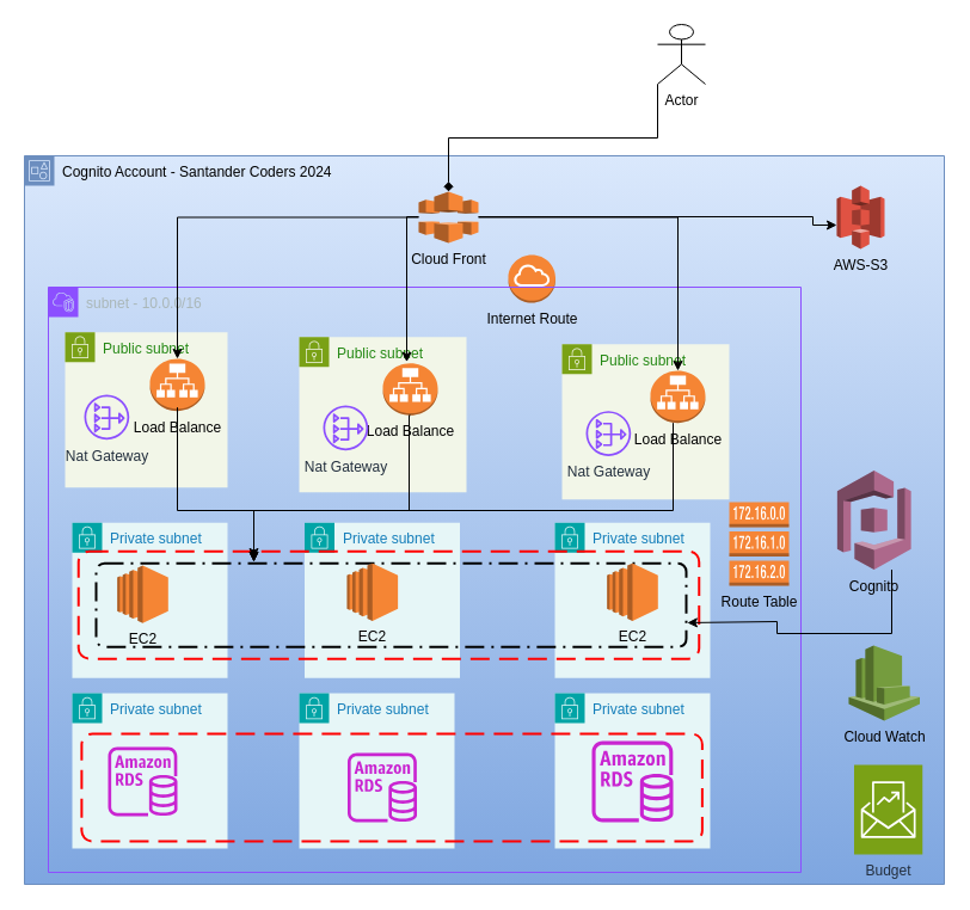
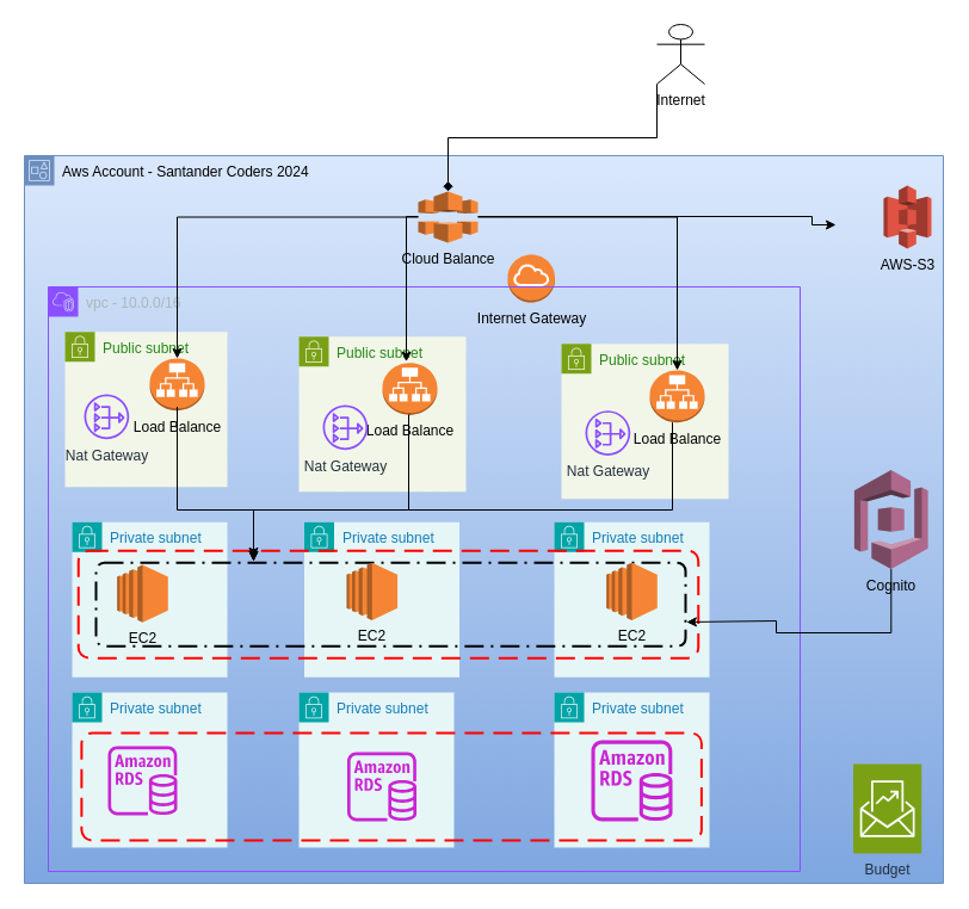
  <mxCell id="0" />
  <mxCell id="1" parent="0" />
- <mxCell id="2" value="Cognito Account - Santander Coders 2024" style="points=[[0,0],[0.25,0],[0.5,0],[0.75,0],[1,0],[1,0.25],[1,0.5],[1,0.75],[1,1],[0.75,1],[0.5,1],[0.25,1],[0,1],[0,0.75],[0,0.5],[0,0.25]];outlineConnect=0;html=1;whiteSpace=wrap;fontSize=12;fontStyle=0;container=1;pointerEvents=0;collapsible=0;recursiveResize=0;shape=mxgraph.aws4.group;grIcon=mxgraph.aws4.group_account;strokeColor=#6c8ebf;fillColor=#dae8fc;verticalAlign=top;align=left;spacingLeft=30;dashed=0;gradientColor=#7ea6e0;" parent="1" vertex="1"><mxGeometry y="130" width="770" height="610" as="geometry" x="20" /></mxCell>
- <mxCell id="3" value="Cognito&lt;div&gt;&lt;br&gt;&lt;/div&gt;" style="outlineConnect=0;dashed=0;verticalLabelPosition=bottom;verticalAlign=top;align=center;html=1;shape=mxgraph.aws3.cognito;fillColor=#AD688B;gradientColor=none;" parent="2" vertex="1"><mxGeometry x="680.38" y="263.5" width="61.75" height="83" as="geometry" /></mxCell>
- <mxCell id="4" value="Cloud Watch&lt;div&gt;&lt;br&gt;&lt;/div&gt;" style="outlineConnect=0;dashed=0;verticalLabelPosition=bottom;verticalAlign=top;align=center;html=1;shape=mxgraph.aws3.cloudwatch;fillColor=#759C3E;gradientColor=none;" parent="2" vertex="1"><mxGeometry x="690" y="410" width="59.5" height="63" as="geometry" /></mxCell>
- <mxCell id="5" value="Cloud Front&lt;div&gt;&lt;br&gt;&lt;/div&gt;" style="outlineConnect=0;dashed=0;verticalLabelPosition=bottom;verticalAlign=top;align=center;html=1;shape=mxgraph.aws3.cloudfront;fillColor=#F58536;gradientColor=none;" parent="2" vertex="1"><mxGeometry x="330" y="30" width="50" height="43" as="geometry" /></mxCell>
- <mxCell id="6" value="AWS-S3&lt;div&gt;&lt;br&gt;&lt;/div&gt;" style="outlineConnect=0;dashed=0;verticalLabelPosition=bottom;verticalAlign=top;align=center;html=1;shape=mxgraph.aws3.s3;fillColor=#E05243;gradientColor=none;" parent="2" vertex="1"><mxGeometry x="680" y="25" width="40" height="53" as="geometry" /></mxCell>
+ <mxCell id="2" value="Aws Account - Santander Coders 2024" style="points=[[0,0],[0.25,0],[0.5,0],[0.75,0],[1,0],[1,0.25],[1,0.5],[1,0.75],[1,1],[0.75,1],[0.5,1],[0.25,1],[0,1],[0,0.75],[0,0.5],[0,0.25]];outlineConnect=0;html=1;whiteSpace=wrap;fontSize=12;fontStyle=0;container=1;pointerEvents=0;collapsible=0;recursiveResize=0;shape=mxgraph.aws4.group;grIcon=mxgraph.aws4.group_account;strokeColor=#6c8ebf;fillColor=#dae8fc;verticalAlign=top;align=left;spacingLeft=30;dashed=0;gradientColor=#7ea6e0;" parent="1" vertex="1"><mxGeometry y="130" width="770" height="610" as="geometry" x="20" /></mxCell>
+ <mxCell id="3" value="Cognito&lt;div&gt;&lt;br&gt;&lt;/div&gt;" style="outlineConnect=0;dashed=0;verticalLabelPosition=bottom;verticalAlign=top;align=center;html=1;shape=mxgraph.aws3.cognito;fillColor=#AD688B;gradientColor=none;" parent="2" vertex="1"><mxGeometry x="695.38" y="263.5" width="61.75" height="83" as="geometry" /></mxCell>
+ <mxCell id="5" value="Cloud Balance&lt;div&gt;&lt;br&gt;&lt;/div&gt;" style="outlineConnect=0;dashed=0;verticalLabelPosition=bottom;verticalAlign=top;align=center;html=1;shape=mxgraph.aws3.cloudfront;fillColor=#F58536;gradientColor=none;" parent="2" vertex="1"><mxGeometry x="330" y="30" width="50" height="43" as="geometry" /></mxCell>
+ <mxCell id="6" value="AWS-S3&lt;div&gt;&lt;br&gt;&lt;/div&gt;" style="outlineConnect=0;dashed=0;verticalLabelPosition=bottom;verticalAlign=top;align=center;html=1;shape=mxgraph.aws3.s3;fillColor=#E05243;gradientColor=none;" parent="2" vertex="1"><mxGeometry x="720" y="25" width="40" height="53" as="geometry" /></mxCell>
  <mxCell id="7" value="Budget&lt;div&gt;&lt;br&gt;&lt;/div&gt;" style="sketch=0;points=[[0,0,0],[0.25,0,0],[0.5,0,0],[0.75,0,0],[1,0,0],[0,1,0],[0.25,1,0],[0.5,1,0],[0.75,1,0],[1,1,0],[0,0.25,0],[0,0.5,0],[0,0.75,0],[1,0.25,0],[1,0.5,0],[1,0.75,0]];outlineConnect=0;fontColor=#232F3E;fillColor=#7AA116;strokeColor=#ffffff;dashed=0;verticalLabelPosition=bottom;verticalAlign=top;align=center;html=1;fontSize=12;fontStyle=0;aspect=fixed;shape=mxgraph.aws4.resourceIcon;resIcon=mxgraph.aws4.budgets_2;" parent="2" vertex="1"><mxGeometry x="694.5" y="510" width="57.25" height="75" as="geometry" /></mxCell>
  <mxCell id="8" style="edgeStyle=orthogonalEdgeStyle;rounded=0;orthogonalLoop=1;jettySize=auto;html=1;" parent="2" edge="1"><mxGeometry relative="1" as="geometry"><mxPoint x="380" y="51" as="sourcePoint" /><mxPoint x="680" y="58" as="targetPoint" /><Array as="points"><mxPoint x="660" y="51" /><mxPoint x="660" y="58" /></Array></mxGeometry></mxCell>
- <mxCell id="9" value="Internet Route" style="outlineConnect=0;dashed=0;verticalLabelPosition=bottom;verticalAlign=top;align=center;html=1;shape=mxgraph.aws3.internet_gateway;fillColor=#F58534;gradientColor=none;" parent="2" vertex="1"><mxGeometry x="405" y="83" width="39.5" height="40" as="geometry" /></mxCell>
- <mxCell id="10" value="subnet - 10.0.0/16" style="points=[[0,0],[0.25,0],[0.5,0],[0.75,0],[1,0],[1,0.25],[1,0.5],[1,0.75],[1,1],[0.75,1],[0.5,1],[0.25,1],[0,1],[0,0.75],[0,0.5],[0,0.25]];outlineConnect=0;gradientColor=none;html=1;whiteSpace=wrap;fontSize=12;fontStyle=0;container=1;pointerEvents=0;collapsible=0;recursiveResize=0;shape=mxgraph.aws4.group;grIcon=mxgraph.aws4.group_vpc2;strokeColor=#8C4FFF;fillColor=none;verticalAlign=top;align=left;spacingLeft=30;fontColor=#AAB7B8;dashed=0;" parent="1" vertex="1"><mxGeometry x="40" y="240" width="630" height="490" as="geometry" /></mxCell>
+ <mxCell id="9" value="Internet Gateway" style="outlineConnect=0;dashed=0;verticalLabelPosition=bottom;verticalAlign=top;align=center;html=1;shape=mxgraph.aws3.internet_gateway;fillColor=#F58534;gradientColor=none;" parent="2" vertex="1"><mxGeometry x="405" y="83" width="39.5" height="40" as="geometry" /></mxCell>
+ <mxCell id="10" value="vpc - 10.0.0/16" style="points=[[0,0],[0.25,0],[0.5,0],[0.75,0],[1,0],[1,0.25],[1,0.5],[1,0.75],[1,1],[0.75,1],[0.5,1],[0.25,1],[0,1],[0,0.75],[0,0.5],[0,0.25]];outlineConnect=0;gradientColor=none;html=1;whiteSpace=wrap;fontSize=12;fontStyle=0;container=1;pointerEvents=0;collapsible=0;recursiveResize=0;shape=mxgraph.aws4.group;grIcon=mxgraph.aws4.group_vpc2;strokeColor=#8C4FFF;fillColor=none;verticalAlign=top;align=left;spacingLeft=30;fontColor=#AAB7B8;dashed=0;" parent="1" vertex="1"><mxGeometry x="40" y="240" width="630" height="490" as="geometry" /></mxCell>
  <mxCell id="11" value="Private subnet" style="points=[[0,0],[0.25,0],[0.5,0],[0.75,0],[1,0],[1,0.25],[1,0.5],[1,0.75],[1,1],[0.75,1],[0.5,1],[0.25,1],[0,1],[0,0.75],[0,0.5],[0,0.25]];outlineConnect=0;gradientColor=none;html=1;whiteSpace=wrap;fontSize=12;fontStyle=0;container=1;pointerEvents=0;collapsible=0;recursiveResize=0;shape=mxgraph.aws4.group;grIcon=mxgraph.aws4.group_security_group;grStroke=0;strokeColor=#00A4A6;fillColor=#E6F6F7;verticalAlign=top;align=left;spacingLeft=30;fontColor=#147EBA;dashed=0;" vertex="1" parent="10"><mxGeometry x="424" y="340" width="130" height="130" as="geometry" /></mxCell>
  <mxCell id="12" value="Private subnet" style="points=[[0,0],[0.25,0],[0.5,0],[0.75,0],[1,0],[1,0.25],[1,0.5],[1,0.75],[1,1],[0.75,1],[0.5,1],[0.25,1],[0,1],[0,0.75],[0,0.5],[0,0.25]];outlineConnect=0;gradientColor=none;html=1;whiteSpace=wrap;fontSize=12;fontStyle=0;container=1;pointerEvents=0;collapsible=0;recursiveResize=0;shape=mxgraph.aws4.group;grIcon=mxgraph.aws4.group_security_group;grStroke=0;strokeColor=#00A4A6;fillColor=#E6F6F7;verticalAlign=top;align=left;spacingLeft=30;fontColor=#147EBA;dashed=0;" vertex="1" parent="10"><mxGeometry x="210" y="340" width="130" height="130" as="geometry" /></mxCell>
  <mxCell id="13" value="Private subnet" style="points=[[0,0],[0.25,0],[0.5,0],[0.75,0],[1,0],[1,0.25],[1,0.5],[1,0.75],[1,1],[0.75,1],[0.5,1],[0.25,1],[0,1],[0,0.75],[0,0.5],[0,0.25]];outlineConnect=0;gradientColor=none;html=1;whiteSpace=wrap;fontSize=12;fontStyle=0;container=1;pointerEvents=0;collapsible=0;recursiveResize=0;shape=mxgraph.aws4.group;grIcon=mxgraph.aws4.group_security_group;grStroke=0;strokeColor=#00A4A6;fillColor=#E6F6F7;verticalAlign=top;align=left;spacingLeft=30;fontColor=#147EBA;dashed=0;" vertex="1" parent="10"><mxGeometry x="20" y="340" width="130" height="130" as="geometry" /></mxCell>
  <mxCell id="14" value="Private subnet" style="points=[[0,0],[0.25,0],[0.5,0],[0.75,0],[1,0],[1,0.25],[1,0.5],[1,0.75],[1,1],[0.75,1],[0.5,1],[0.25,1],[0,1],[0,0.75],[0,0.5],[0,0.25]];outlineConnect=0;gradientColor=none;html=1;whiteSpace=wrap;fontSize=12;fontStyle=0;container=1;pointerEvents=0;collapsible=0;recursiveResize=0;shape=mxgraph.aws4.group;grIcon=mxgraph.aws4.group_security_group;grStroke=0;strokeColor=#00A4A6;fillColor=#E6F6F7;verticalAlign=top;align=left;spacingLeft=30;fontColor=#147EBA;dashed=0;" vertex="1" parent="10"><mxGeometry x="214.5" y="197.13" width="130" height="130" as="geometry" /></mxCell>
  <mxCell id="15" value="Private subnet" style="points=[[0,0],[0.25,0],[0.5,0],[0.75,0],[1,0],[1,0.25],[1,0.5],[1,0.75],[1,1],[0.75,1],[0.5,1],[0.25,1],[0,1],[0,0.75],[0,0.5],[0,0.25]];outlineConnect=0;gradientColor=none;html=1;whiteSpace=wrap;fontSize=12;fontStyle=0;container=1;pointerEvents=0;collapsible=0;recursiveResize=0;shape=mxgraph.aws4.group;grIcon=mxgraph.aws4.group_security_group;grStroke=0;strokeColor=#00A4A6;fillColor=#E6F6F7;verticalAlign=top;align=left;spacingLeft=30;fontColor=#147EBA;dashed=0;" vertex="1" parent="10"><mxGeometry x="20" y="197.13" width="130" height="130" as="geometry" /></mxCell>
  <mxCell id="16" value="Private subnet" style="points=[[0,0],[0.25,0],[0.5,0],[0.75,0],[1,0],[1,0.25],[1,0.5],[1,0.75],[1,1],[0.75,1],[0.5,1],[0.25,1],[0,1],[0,0.75],[0,0.5],[0,0.25]];outlineConnect=0;gradientColor=none;html=1;whiteSpace=wrap;fontSize=12;fontStyle=0;container=1;pointerEvents=0;collapsible=0;recursiveResize=0;shape=mxgraph.aws4.group;grIcon=mxgraph.aws4.group_security_group;grStroke=0;strokeColor=#00A4A6;fillColor=#E6F6F7;verticalAlign=top;align=left;spacingLeft=30;fontColor=#147EBA;dashed=0;" vertex="1" parent="10"><mxGeometry x="424" y="197.13" width="130" height="130" as="geometry" /></mxCell>
  <mxCell id="17" value="" style="rounded=1;arcSize=10;dashed=1;strokeColor=#ff0000;fillColor=none;gradientColor=none;dashPattern=8 4;strokeWidth=2;" parent="16" vertex="1"><mxGeometry x="-398.75" y="24" width="519.5" height="90" as="geometry" /></mxCell>
  <mxCell id="18" value="&#10;" style="rounded=1;arcSize=10;dashed=1;fillColor=none;gradientColor=none;dashPattern=8 3 1 3;strokeWidth=2;" parent="16" vertex="1"><mxGeometry x="-384" y="34" width="494" height="70" as="geometry" /></mxCell>
  <mxCell id="19" value="EC2" style="outlineConnect=0;dashed=0;verticalLabelPosition=bottom;verticalAlign=top;align=center;html=1;shape=mxgraph.aws3.ec2;fillColor=#F58534;gradientColor=none;" vertex="1" parent="16"><mxGeometry x="-174" y="34" width="42.62" height="48.25" as="geometry" /></mxCell>
  <mxCell id="20" value="EC2" style="outlineConnect=0;dashed=0;verticalLabelPosition=bottom;verticalAlign=top;align=center;html=1;shape=mxgraph.aws3.ec2;fillColor=#F58534;gradientColor=none;" vertex="1" parent="16"><mxGeometry x="43.69" y="34" width="42.62" height="48.25" as="geometry" /></mxCell>
- <mxCell id="21" value="Route Table" style="outlineConnect=0;dashed=0;verticalLabelPosition=bottom;verticalAlign=top;align=center;html=1;shape=mxgraph.aws3.route_table;fillColor=#F58536;gradientColor=none;" parent="10" vertex="1"><mxGeometry x="570" y="180" width="50" height="70" as="geometry" /></mxCell>
  <mxCell id="22" value="" style="sketch=0;outlineConnect=0;fontColor=#232F3E;gradientColor=none;fillColor=#C925D1;strokeColor=none;dashed=0;verticalLabelPosition=bottom;verticalAlign=top;align=center;html=1;fontSize=12;fontStyle=0;aspect=fixed;pointerEvents=1;shape=mxgraph.aws4.rds_instance;" parent="10" vertex="1"><mxGeometry x="50" y="385" width="58" height="58" as="geometry" /></mxCell>
  <mxCell id="23" value="" style="sketch=0;outlineConnect=0;fontColor=#232F3E;gradientColor=none;fillColor=#C925D1;strokeColor=none;dashed=0;verticalLabelPosition=bottom;verticalAlign=top;align=center;html=1;fontSize=12;fontStyle=0;aspect=fixed;pointerEvents=1;shape=mxgraph.aws4.rds_instance;" parent="10" vertex="1"><mxGeometry x="250.5" y="390" width="58" height="58" as="geometry" /></mxCell>
  <mxCell id="24" value="" style="sketch=0;outlineConnect=0;fontColor=#232F3E;gradientColor=none;fillColor=#C925D1;strokeColor=none;dashed=0;verticalLabelPosition=bottom;verticalAlign=top;align=center;html=1;fontSize=12;fontStyle=0;aspect=fixed;pointerEvents=1;shape=mxgraph.aws4.rds_instance;" parent="10" vertex="1"><mxGeometry x="455" y="380" width="68" height="68" as="geometry" /></mxCell>
  <mxCell id="25" value="EC2" style="outlineConnect=0;dashed=0;verticalLabelPosition=bottom;verticalAlign=top;align=center;html=1;shape=mxgraph.aws3.ec2;fillColor=#F58534;gradientColor=none;" parent="10" vertex="1"><mxGeometry x="57.69" y="233" width="42.62" height="48.25" as="geometry" /></mxCell>
  <mxCell id="26" value="Public subnet" style="points=[[0,0],[0.25,0],[0.5,0],[0.75,0],[1,0],[1,0.25],[1,0.5],[1,0.75],[1,1],[0.75,1],[0.5,1],[0.25,1],[0,1],[0,0.75],[0,0.5],[0,0.25]];outlineConnect=0;gradientColor=none;html=1;whiteSpace=wrap;fontSize=12;fontStyle=0;container=1;pointerEvents=0;collapsible=0;recursiveResize=0;shape=mxgraph.aws4.group;grIcon=mxgraph.aws4.group_security_group;grStroke=0;strokeColor=#7AA116;fillColor=#F2F6E8;verticalAlign=top;align=left;spacingLeft=30;fontColor=#248814;dashed=0;" vertex="1" parent="10"><mxGeometry x="14" y="37.75" width="136" height="130" as="geometry" /></mxCell>
  <mxCell id="27" value="Nat Gateway" style="sketch=0;outlineConnect=0;fontColor=#232F3E;gradientColor=none;fillColor=#8C4FFF;strokeColor=none;dashed=0;verticalLabelPosition=bottom;verticalAlign=top;align=center;html=1;fontSize=12;fontStyle=0;aspect=fixed;pointerEvents=1;shape=mxgraph.aws4.nat_gateway;" parent="10" vertex="1"><mxGeometry x="30" y="90" width="37.75" height="37.75" as="geometry" /></mxCell>
  <mxCell id="28" value="Public subnet" style="points=[[0,0],[0.25,0],[0.5,0],[0.75,0],[1,0],[1,0.25],[1,0.5],[1,0.75],[1,1],[0.75,1],[0.5,1],[0.25,1],[0,1],[0,0.75],[0,0.5],[0,0.25]];outlineConnect=0;gradientColor=none;html=1;whiteSpace=wrap;fontSize=12;fontStyle=0;container=1;pointerEvents=0;collapsible=0;recursiveResize=0;shape=mxgraph.aws4.group;grIcon=mxgraph.aws4.group_security_group;grStroke=0;strokeColor=#7AA116;fillColor=#F2F6E8;verticalAlign=top;align=left;spacingLeft=30;fontColor=#248814;dashed=0;" vertex="1" parent="10"><mxGeometry x="210" y="41.75" width="140" height="130" as="geometry" /></mxCell>
  <mxCell id="29" value="Load Balance" style="outlineConnect=0;dashed=0;verticalLabelPosition=bottom;verticalAlign=top;align=center;html=1;shape=mxgraph.aws3.application_load_balancer;fillColor=#F58534;gradientColor=none;" vertex="1" parent="28"><mxGeometry x="70" y="21.93" width="46" height="43.63" as="geometry" /></mxCell>
  <mxCell id="30" value="Nat Gateway" style="sketch=0;outlineConnect=0;fontColor=#232F3E;gradientColor=none;fillColor=#8C4FFF;strokeColor=none;dashed=0;verticalLabelPosition=bottom;verticalAlign=top;align=center;html=1;fontSize=12;fontStyle=0;aspect=fixed;pointerEvents=1;shape=mxgraph.aws4.nat_gateway;" vertex="1" parent="28"><mxGeometry x="20" y="57.25" width="37.75" height="37.75" as="geometry" /></mxCell>
  <mxCell id="31" value="" style="rounded=1;arcSize=10;dashed=1;strokeColor=#ff0000;fillColor=none;gradientColor=none;dashPattern=8 4;strokeWidth=2;" vertex="1" parent="10"><mxGeometry x="27.88" y="374" width="519.5" height="90" as="geometry" /></mxCell>
  <mxCell id="32" style="edgeStyle=orthogonalEdgeStyle;rounded=0;orthogonalLoop=1;jettySize=auto;html=1;exitX=0.5;exitY=1;exitDx=0;exitDy=0;exitPerimeter=0;" edge="1" parent="10" source="29"><mxGeometry relative="1" as="geometry"><mxPoint x="302" y="124.31" as="sourcePoint" /><mxPoint x="172" y="230" as="targetPoint" /><Array as="points"><mxPoint x="302" y="107" /><mxPoint x="302" y="187" /><mxPoint x="172" y="187" /></Array></mxGeometry></mxCell>
  <mxCell id="33" style="edgeStyle=orthogonalEdgeStyle;rounded=0;orthogonalLoop=1;jettySize=auto;html=1;exitX=0;exitY=1;exitDx=0;exitDy=0;exitPerimeter=0;endArrow=diamond;" parent="1" source="34" target="5" edge="1"><mxGeometry relative="1" as="geometry" /></mxCell>
- <mxCell id="34" value="Actor" style="shape=umlActor;verticalLabelPosition=bottom;verticalAlign=top;html=1;outlineConnect=0;" parent="1" vertex="1"><mxGeometry x="550" y="20" width="40" height="50" as="geometry" /></mxCell>
+ <mxCell id="34" value="Internet" style="shape=umlActor;verticalLabelPosition=bottom;verticalAlign=top;html=1;outlineConnect=0;" parent="1" vertex="1"><mxGeometry x="550" y="20" width="40" height="50" as="geometry" /></mxCell>
  <mxCell id="35" style="edgeStyle=orthogonalEdgeStyle;rounded=0;orthogonalLoop=1;jettySize=auto;html=1;entryX=0.981;entryY=0.665;entryDx=0;entryDy=0;entryPerimeter=0;" parent="1" source="3" target="17" edge="1"><mxGeometry relative="1" as="geometry"><Array as="points"><mxPoint x="746" y="530" /><mxPoint x="650" y="530" /><mxPoint x="650" y="520" /></Array></mxGeometry></mxCell>
  <mxCell id="36" value="Public subnet" style="points=[[0,0],[0.25,0],[0.5,0],[0.75,0],[1,0],[1,0.25],[1,0.5],[1,0.75],[1,1],[0.75,1],[0.5,1],[0.25,1],[0,1],[0,0.75],[0,0.5],[0,0.25]];outlineConnect=0;gradientColor=none;html=1;whiteSpace=wrap;fontSize=12;fontStyle=0;container=1;pointerEvents=0;collapsible=0;recursiveResize=0;shape=mxgraph.aws4.group;grIcon=mxgraph.aws4.group_security_group;grStroke=0;strokeColor=#7AA116;fillColor=#F2F6E8;verticalAlign=top;align=left;spacingLeft=30;fontColor=#248814;dashed=0;" vertex="1" parent="1"><mxGeometry x="470" y="287.75" width="140" height="130" as="geometry" /></mxCell>
  <mxCell id="37" value="Load Balance" style="outlineConnect=0;dashed=0;verticalLabelPosition=bottom;verticalAlign=top;align=center;html=1;shape=mxgraph.aws3.application_load_balancer;fillColor=#F58534;gradientColor=none;" vertex="1" parent="36"><mxGeometry x="74" y="22.25" width="46" height="43.63" as="geometry" /></mxCell>
  <mxCell id="38" value="Nat Gateway" style="sketch=0;outlineConnect=0;fontColor=#232F3E;gradientColor=none;fillColor=#8C4FFF;strokeColor=none;dashed=0;verticalLabelPosition=bottom;verticalAlign=top;align=center;html=1;fontSize=12;fontStyle=0;aspect=fixed;pointerEvents=1;shape=mxgraph.aws4.nat_gateway;" vertex="1" parent="36"><mxGeometry x="20" y="55.88" width="37.75" height="37.75" as="geometry" /></mxCell>
  <mxCell id="39" value="Load Balance" style="outlineConnect=0;dashed=0;verticalLabelPosition=bottom;verticalAlign=top;align=center;html=1;shape=mxgraph.aws3.application_load_balancer;fillColor=#F58534;gradientColor=none;" vertex="1" parent="1"><mxGeometry x="125" y="300" width="46" height="43.63" as="geometry" /></mxCell>
  <mxCell id="40" style="edgeStyle=orthogonalEdgeStyle;rounded=0;orthogonalLoop=1;jettySize=auto;html=1;" edge="1" parent="1" source="5" target="39"><mxGeometry relative="1" as="geometry" /></mxCell>
  <mxCell id="41" style="edgeStyle=orthogonalEdgeStyle;rounded=0;orthogonalLoop=1;jettySize=auto;html=1;" edge="1" parent="1"><mxGeometry relative="1" as="geometry"><mxPoint x="350" y="181" as="sourcePoint" /><mxPoint x="340" y="302.68" as="targetPoint" /><Array as="points"><mxPoint x="340" y="181" /></Array></mxGeometry></mxCell>
  <mxCell id="42" style="edgeStyle=orthogonalEdgeStyle;rounded=0;orthogonalLoop=1;jettySize=auto;html=1;" edge="1" parent="1" source="5" target="37"><mxGeometry relative="1" as="geometry" /></mxCell>
  <mxCell id="43" style="edgeStyle=orthogonalEdgeStyle;rounded=0;orthogonalLoop=1;jettySize=auto;html=1;entryX=0.264;entryY=-0.016;entryDx=0;entryDy=0;entryPerimeter=0;" edge="1" parent="1"><mxGeometry relative="1" as="geometry"><mxPoint x="148" y="340.63" as="sourcePoint" /><mxPoint x="212" y="467.01" as="targetPoint" /><Array as="points"><mxPoint x="148" y="427" /><mxPoint x="212" y="427" /></Array></mxGeometry></mxCell>
  <mxCell id="44" style="edgeStyle=orthogonalEdgeStyle;rounded=0;orthogonalLoop=1;jettySize=auto;html=1;" edge="1" parent="1" source="37"><mxGeometry relative="1" as="geometry"><mxPoint x="563" y="378.63" as="sourcePoint" /><mxPoint x="212" y="470" as="targetPoint" /><Array as="points"><mxPoint x="563" y="427" /><mxPoint x="212" y="427" /></Array></mxGeometry></mxCell>
